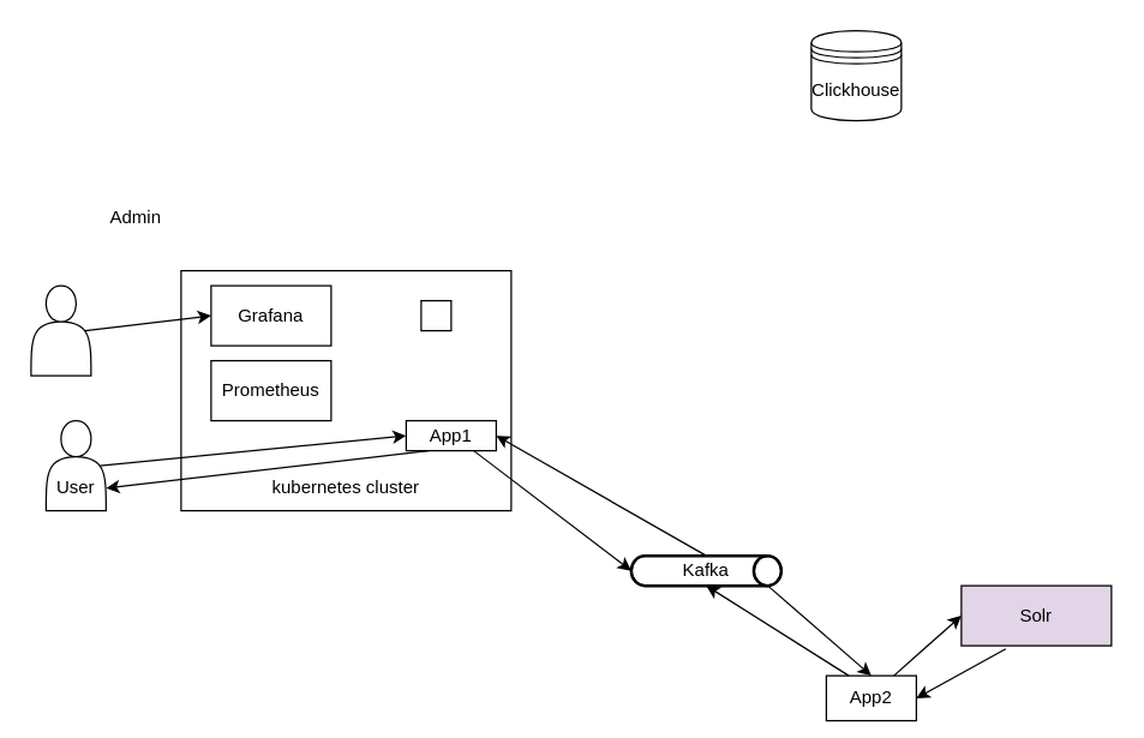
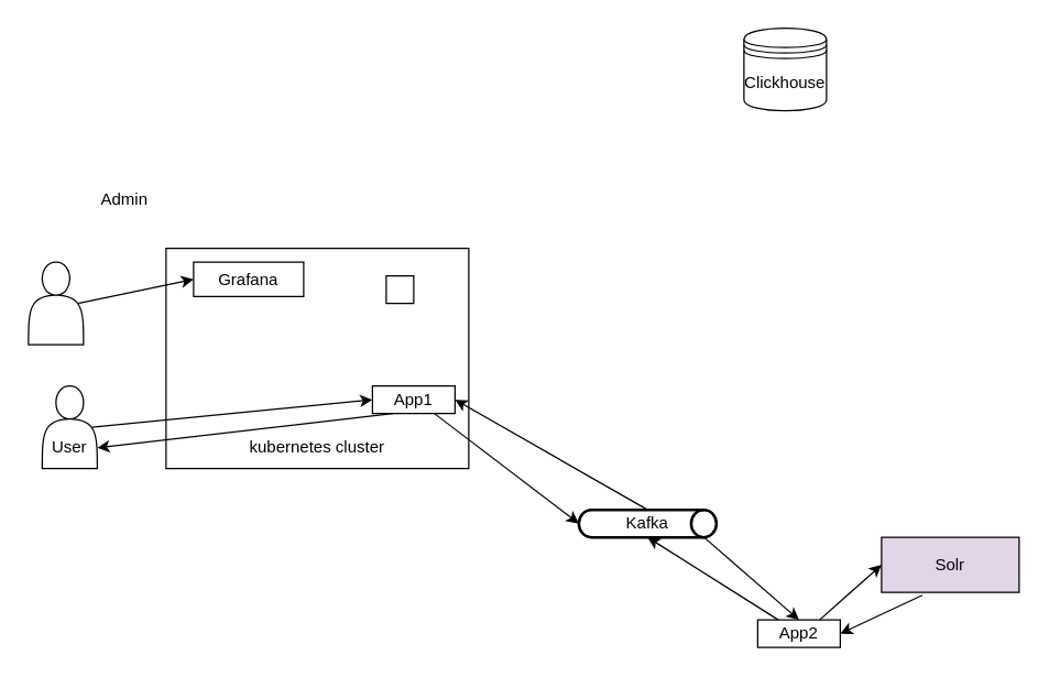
  <mxCell id="0" />
  <mxCell id="1" parent="0" />
  <mxCell id="2" value="" style="shape=actor;whiteSpace=wrap;html=1;" parent="1" vertex="1"><mxGeometry x="30" y="280" width="40" height="60" as="geometry" /></mxCell>
  <mxCell id="3" value="" style="rounded=0;whiteSpace=wrap;html=1;" parent="1" vertex="1"><mxGeometry x="120" y="180" width="220" height="160" as="geometry" /></mxCell>
  <mxCell id="4" value="" style="endArrow=classic;html=1;rounded=0;exitX=0.9;exitY=0.5;exitDx=0;exitDy=0;exitPerimeter=0;entryX=0;entryY=0.5;entryDx=0;entryDy=0;" parent="1" source="2" edge="1" target="19"><mxGeometry width="50" height="50" relative="1" as="geometry"><mxPoint x="280" y="210" as="sourcePoint" /><mxPoint x="100" y="50" as="targetPoint" /></mxGeometry></mxCell>
  <mxCell id="5" value="kubernetes cluster" style="text;html=1;strokeColor=none;fillColor=none;align=center;verticalAlign=middle;whiteSpace=wrap;rounded=0;" parent="1" vertex="1"><mxGeometry x="175" y="310" width="110" height="30" as="geometry" /></mxCell>
  <mxCell id="6" value="" style="whiteSpace=wrap;html=1;aspect=fixed;" parent="1" vertex="1"><mxGeometry x="280" y="200" width="20" height="20" as="geometry" /></mxCell>
  <mxCell id="7" value="Kafka" style="strokeWidth=2;html=1;shape=mxgraph.flowchart.direct_data;whiteSpace=wrap;" parent="1" vertex="1"><mxGeometry x="420" y="370" width="100" height="20" as="geometry" /></mxCell>
  <mxCell id="8" value="" style="endArrow=classic;html=1;rounded=0;entryX=0;entryY=0.5;entryDx=0;entryDy=0;entryPerimeter=0;exitX=0.75;exitY=1;exitDx=0;exitDy=0;" parent="1" target="7" edge="1" source="19"><mxGeometry width="50" height="50" relative="1" as="geometry"><mxPoint x="300" y="0" as="sourcePoint" /><mxPoint x="330" y="160" as="targetPoint" /></mxGeometry></mxCell>
  <mxCell id="9" value="" style="endArrow=classic;html=1;rounded=0;exitX=0.91;exitY=1;exitDx=0;exitDy=0;exitPerimeter=0;entryX=0.5;entryY=0;entryDx=0;entryDy=0;" parent="1" source="7" edge="1" target="10"><mxGeometry width="50" height="50" relative="1" as="geometry"><mxPoint x="280" y="210" as="sourcePoint" /><mxPoint x="351" y="90" as="targetPoint" /></mxGeometry></mxCell>
- <mxCell id="10" value="App2" style="rounded=0;whiteSpace=wrap;html=1;" parent="1" vertex="1"><mxGeometry x="550" y="450" width="60" height="30" as="geometry" /></mxCell>
+ <mxCell id="10" value="App2" style="rounded=0;whiteSpace=wrap;html=1;" parent="1" vertex="1"><mxGeometry x="550" y="450" width="60" height="20" as="geometry" /></mxCell>
  <mxCell id="11" value="Solr" style="rounded=0;whiteSpace=wrap;html=1;fillColor=#e1d5e7;" parent="1" vertex="1"><mxGeometry x="640" y="390" width="100" height="40" as="geometry" /></mxCell>
  <mxCell id="12" value="Clickhouse" style="shape=datastore;whiteSpace=wrap;html=1;" parent="1" vertex="1"><mxGeometry x="540" y="20" width="60" height="60" as="geometry" /></mxCell>
- <mxCell id="13" value="Grafana" style="rounded=0;whiteSpace=wrap;html=1;" parent="1" vertex="1"><mxGeometry x="140" y="190" width="80" height="40" as="geometry" /></mxCell>
+ <mxCell id="13" value="Grafana" style="rounded=0;whiteSpace=wrap;html=1;" parent="1" vertex="1"><mxGeometry x="140" y="190" width="80" height="25" as="geometry" /></mxCell>
  <mxCell id="14" value="" style="shape=actor;whiteSpace=wrap;html=1;" parent="1" vertex="1"><mxGeometry x="20" y="190" width="40" height="60" as="geometry" /></mxCell>
  <mxCell id="15" value="User" style="text;html=1;strokeColor=none;fillColor=none;align=center;verticalAlign=middle;whiteSpace=wrap;rounded=0;" parent="1" vertex="1"><mxGeometry x="20" y="310" width="60" height="30" as="geometry" /></mxCell>
  <mxCell id="16" value="Admin" style="text;html=1;strokeColor=none;fillColor=none;align=center;verticalAlign=middle;whiteSpace=wrap;rounded=0;" parent="1" vertex="1"><mxGeometry x="60" y="130" width="60" height="30" as="geometry" /></mxCell>
  <mxCell id="17" value="" style="endArrow=classic;html=1;rounded=0;exitX=0.9;exitY=0.5;exitDx=0;exitDy=0;entryX=0;entryY=0.5;entryDx=0;entryDy=0;exitPerimeter=0;" parent="1" source="14" target="13" edge="1"><mxGeometry width="50" height="50" relative="1" as="geometry"><mxPoint x="280" y="210" as="sourcePoint" /><mxPoint x="330" y="160" as="targetPoint" /></mxGeometry></mxCell>
  <mxCell id="18" value="" style="endArrow=classic;html=1;rounded=0;entryX=0;entryY=0.5;entryDx=0;entryDy=0;exitX=0.75;exitY=0;exitDx=0;exitDy=0;" edge="1" parent="1" source="10" target="11"><mxGeometry width="50" height="50" relative="1" as="geometry"><mxPoint x="450" y="110" as="sourcePoint" /><mxPoint x="500" y="60" as="targetPoint" /></mxGeometry></mxCell>
  <mxCell id="19" value="App1" style="rounded=0;whiteSpace=wrap;html=1;" vertex="1" parent="1"><mxGeometry x="270" y="280" width="60" height="20" as="geometry" /></mxCell>
- <mxCell id="20" value="Prometheus" style="rounded=0;whiteSpace=wrap;html=1;" vertex="1" parent="1"><mxGeometry x="140" y="240" width="80" height="40" as="geometry" /></mxCell>
  <mxCell id="21" value="" style="endArrow=classic;html=1;rounded=0;exitX=0.296;exitY=1.053;exitDx=0;exitDy=0;exitPerimeter=0;entryX=1;entryY=0.5;entryDx=0;entryDy=0;" edge="1" parent="1" source="11" target="10"><mxGeometry width="50" height="50" relative="1" as="geometry"><mxPoint x="370" y="210" as="sourcePoint" /><mxPoint x="420" y="160" as="targetPoint" /></mxGeometry></mxCell>
  <mxCell id="22" value="" style="endArrow=classic;html=1;rounded=0;exitX=0.25;exitY=0;exitDx=0;exitDy=0;entryX=0.5;entryY=1;entryDx=0;entryDy=0;entryPerimeter=0;" edge="1" parent="1" source="10" target="7"><mxGeometry width="50" height="50" relative="1" as="geometry"><mxPoint x="370" y="210" as="sourcePoint" /><mxPoint x="420" y="160" as="targetPoint" /></mxGeometry></mxCell>
  <mxCell id="23" value="" style="endArrow=classic;html=1;rounded=0;exitX=0.5;exitY=0;exitDx=0;exitDy=0;exitPerimeter=0;entryX=1;entryY=0.5;entryDx=0;entryDy=0;" edge="1" parent="1" source="7" target="19"><mxGeometry width="50" height="50" relative="1" as="geometry"><mxPoint x="370" y="210" as="sourcePoint" /><mxPoint x="420" y="160" as="targetPoint" /></mxGeometry></mxCell>
  <mxCell id="24" value="" style="endArrow=classic;html=1;rounded=0;exitX=0.25;exitY=1;exitDx=0;exitDy=0;entryX=1;entryY=0.75;entryDx=0;entryDy=0;" edge="1" parent="1" source="19" target="2"><mxGeometry width="50" height="50" relative="1" as="geometry"><mxPoint x="370" y="210" as="sourcePoint" /><mxPoint x="420" y="160" as="targetPoint" /></mxGeometry></mxCell>
